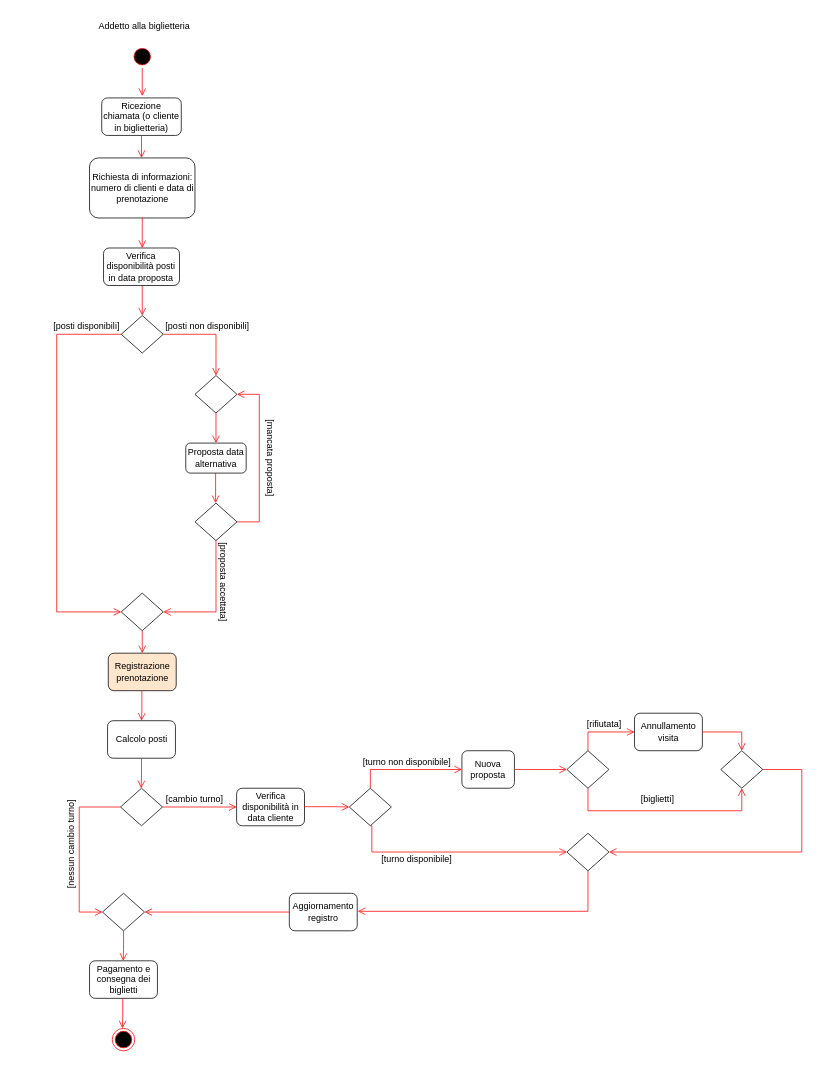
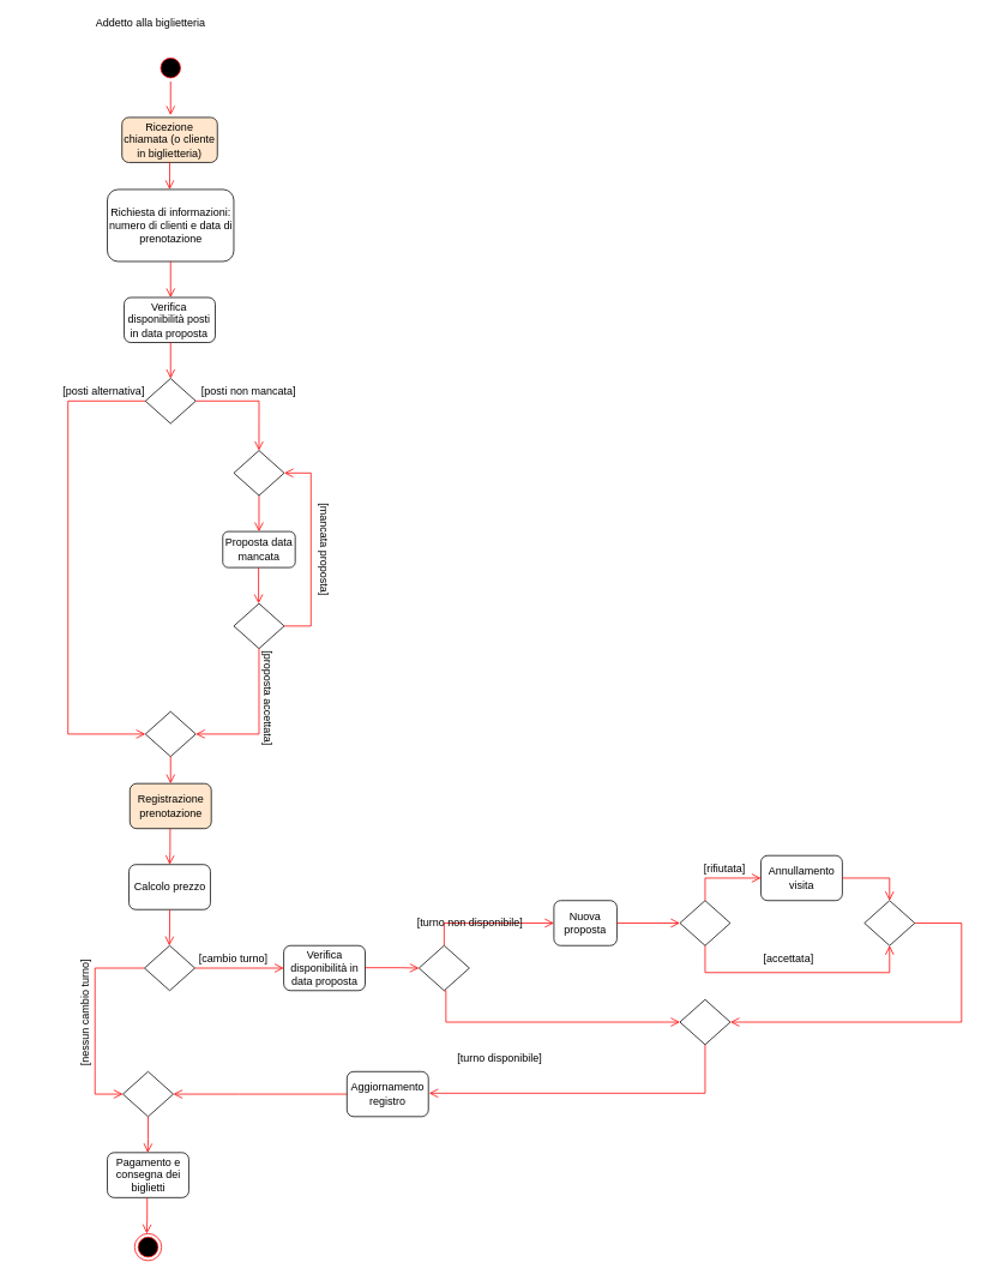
  <mxCell id="0" />
  <mxCell id="1" parent="0" />
  <mxCell id="2" value="" style="ellipse;html=1;shape=startState;fillColor=#000000;strokeColor=#ff0000;" parent="1" vertex="1"><mxGeometry x="174" y="60" width="30" height="30" as="geometry" /></mxCell>
  <mxCell id="3" value="" style="edgeStyle=orthogonalEdgeStyle;html=1;verticalAlign=bottom;endArrow=open;endSize=8;strokeColor=#ff0000;rounded=0;entryX=1.02;entryY=0.518;entryDx=0;entryDy=0;entryPerimeter=0;" parent="1" source="2" edge="1"><mxGeometry relative="1" as="geometry"><mxPoint x="189.02" y="127.4" as="targetPoint" /></mxGeometry></mxCell>
  <mxCell id="4" value="" style="ellipse;html=1;shape=endState;fillColor=#000000;strokeColor=#ff0000;" parent="1" vertex="1"><mxGeometry x="149" y="1370" width="30" height="30" as="geometry" /></mxCell>
- <mxCell id="5" value="Ricezione chiamata (o cliente in biglietteria)" style="rounded=1;whiteSpace=wrap;html=1;" parent="1" vertex="1"><mxGeometry x="135" y="130" width="106" height="50" as="geometry" /></mxCell>
+ <mxCell id="5" value="Ricezione chiamata (o cliente in biglietteria)" style="rounded=1;whiteSpace=wrap;html=1;fillColor=#ffe6cc;" parent="1" vertex="1"><mxGeometry x="135" y="130" width="106" height="50" as="geometry" /></mxCell>
  <mxCell id="6" value="" style="rhombus;whiteSpace=wrap;html=1;" parent="1" vertex="1"><mxGeometry x="161" y="420" width="56" height="50" as="geometry" /></mxCell>
  <mxCell id="7" value="" style="edgeStyle=orthogonalEdgeStyle;html=1;verticalAlign=bottom;endArrow=open;endSize=8;strokeColor=#ff0000;rounded=0;entryX=0.5;entryY=0;entryDx=0;entryDy=0;" parent="1" edge="1"><mxGeometry relative="1" as="geometry"><mxPoint x="188" y="210" as="targetPoint" /><mxPoint x="188" y="180" as="sourcePoint" /></mxGeometry></mxCell>
  <mxCell id="8" value="Richiesta di informazioni: numero di clienti e data di prenotazione" style="rounded=1;whiteSpace=wrap;html=1;" parent="1" vertex="1"><mxGeometry x="118.75" y="210" width="140.5" height="80" as="geometry" /></mxCell>
  <mxCell id="9" value="" style="edgeStyle=orthogonalEdgeStyle;html=1;verticalAlign=bottom;endArrow=open;endSize=8;strokeColor=#ff0000;rounded=0;exitX=0.5;exitY=1;exitDx=0;exitDy=0;" parent="1" source="8" edge="1"><mxGeometry relative="1" as="geometry"><mxPoint x="189" y="330" as="targetPoint" /><mxPoint x="172" y="290" as="sourcePoint" /></mxGeometry></mxCell>
  <mxCell id="10" value="Verifica disponibilità posti in data proposta" style="rounded=1;whiteSpace=wrap;html=1;" parent="1" vertex="1"><mxGeometry x="137.38" y="330" width="101.25" height="50" as="geometry" /></mxCell>
  <mxCell id="11" value="" style="edgeStyle=orthogonalEdgeStyle;html=1;verticalAlign=bottom;endArrow=open;endSize=8;strokeColor=#ff0000;rounded=0;exitX=0.5;exitY=1;exitDx=0;exitDy=0;" parent="1" edge="1"><mxGeometry relative="1" as="geometry"><mxPoint x="189" y="420" as="targetPoint" /><mxPoint x="189" y="380" as="sourcePoint" /></mxGeometry></mxCell>
  <mxCell id="12" value="" style="edgeStyle=orthogonalEdgeStyle;html=1;verticalAlign=bottom;endArrow=open;endSize=8;strokeColor=#ff0000;rounded=0;exitX=0;exitY=0.5;exitDx=0;exitDy=0;entryX=0;entryY=0.5;entryDx=0;entryDy=0;" parent="1" source="6" edge="1" target="26"><mxGeometry relative="1" as="geometry"><mxPoint x="82.51" y="508" as="targetPoint" /><mxPoint x="105" y="450" as="sourcePoint" /><Array as="points"><mxPoint x="75" y="445" /><mxPoint x="75" y="815" /></Array></mxGeometry></mxCell>
  <mxCell id="13" value="" style="edgeStyle=orthogonalEdgeStyle;html=1;verticalAlign=bottom;endArrow=open;endSize=8;strokeColor=#ff0000;rounded=0;exitX=1;exitY=0.5;exitDx=0;exitDy=0;entryX=0.5;entryY=0;entryDx=0;entryDy=0;" parent="1" source="6" target="19" edge="1"><mxGeometry relative="1" as="geometry"><mxPoint x="300" y="500" as="targetPoint" /><mxPoint x="265" y="440" as="sourcePoint" /></mxGeometry></mxCell>
  <mxCell id="14" value="Registrazione prenotazione" style="rounded=1;whiteSpace=wrap;html=1;fillColor=#ffe6cc;" parent="1" vertex="1"><mxGeometry x="143.75" y="870" width="90.5" height="50" as="geometry" /></mxCell>
- <mxCell id="15" value="[posti disponibili]" style="text;html=1;strokeColor=none;fillColor=none;align=center;verticalAlign=middle;whiteSpace=wrap;rounded=0;" parent="1" vertex="1"><mxGeometry x="65" y="420" width="100" height="30" as="geometry" /></mxCell>
- <mxCell id="16" value="[posti non disponibili]" style="text;html=1;strokeColor=none;fillColor=none;align=center;verticalAlign=middle;whiteSpace=wrap;rounded=0;" parent="1" vertex="1"><mxGeometry x="217" y="420" width="118" height="30" as="geometry" /></mxCell>
- <mxCell id="17" value="Proposta data alternativa" style="rounded=1;whiteSpace=wrap;html=1;" parent="1" vertex="1"><mxGeometry x="247" y="590" width="80.5" height="40" as="geometry" /></mxCell>
+ <mxCell id="15" value="[posti alternativa]" style="text;html=1;strokeColor=none;fillColor=none;align=center;verticalAlign=middle;whiteSpace=wrap;rounded=0;" parent="1" vertex="1"><mxGeometry x="65" y="420" width="100" height="30" as="geometry" /></mxCell>
+ <mxCell id="16" value="[posti non mancata]" style="text;html=1;strokeColor=none;fillColor=none;align=center;verticalAlign=middle;whiteSpace=wrap;rounded=0;" parent="1" vertex="1"><mxGeometry x="217" y="420" width="118" height="30" as="geometry" /></mxCell>
+ <mxCell id="17" value="Proposta data mancata" style="rounded=1;whiteSpace=wrap;html=1;" parent="1" vertex="1"><mxGeometry x="247" y="590" width="80.5" height="40" as="geometry" /></mxCell>
  <mxCell id="18" value="" style="edgeStyle=orthogonalEdgeStyle;html=1;verticalAlign=bottom;endArrow=open;endSize=8;strokeColor=#ff0000;rounded=0;exitX=0.5;exitY=1;exitDx=0;exitDy=0;entryX=0.5;entryY=0;entryDx=0;entryDy=0;" parent="1" edge="1" target="17" source="19"><mxGeometry relative="1" as="geometry"><mxPoint x="306.5" y="590" as="targetPoint" /><mxPoint x="306.5" y="550" as="sourcePoint" /></mxGeometry></mxCell>
  <mxCell id="19" value="" style="rhombus;whiteSpace=wrap;html=1;" parent="1" vertex="1"><mxGeometry x="259.25" y="500" width="56" height="50" as="geometry" /></mxCell>
  <mxCell id="20" value="" style="rhombus;whiteSpace=wrap;html=1;" parent="1" vertex="1"><mxGeometry x="259.25" y="670" width="56" height="50" as="geometry" /></mxCell>
  <mxCell id="21" value="" style="edgeStyle=orthogonalEdgeStyle;html=1;verticalAlign=bottom;endArrow=open;endSize=8;strokeColor=#ff0000;rounded=0;exitX=0.5;exitY=1;exitDx=0;exitDy=0;" parent="1" edge="1"><mxGeometry relative="1" as="geometry"><mxPoint x="286.75" y="670" as="targetPoint" /><mxPoint x="286.75" y="630" as="sourcePoint" /></mxGeometry></mxCell>
  <mxCell id="22" value="" style="edgeStyle=orthogonalEdgeStyle;html=1;verticalAlign=bottom;endArrow=open;endSize=8;strokeColor=#ff0000;rounded=0;entryX=1;entryY=0.5;entryDx=0;entryDy=0;exitX=1;exitY=0.5;exitDx=0;exitDy=0;" parent="1" target="19" edge="1" source="20"><mxGeometry relative="1" as="geometry"><mxPoint x="335" y="790" as="targetPoint" /><mxPoint x="335" y="700" as="sourcePoint" /><Array as="points"><mxPoint x="345" y="695" /><mxPoint x="345" y="525" /></Array></mxGeometry></mxCell>
  <mxCell id="23" value="" style="edgeStyle=orthogonalEdgeStyle;html=1;verticalAlign=bottom;endArrow=open;endSize=8;strokeColor=#ff0000;rounded=0;entryX=1;entryY=0.5;entryDx=0;entryDy=0;exitX=0.5;exitY=1;exitDx=0;exitDy=0;" parent="1" target="26" edge="1" source="20"><mxGeometry relative="1" as="geometry"><mxPoint x="307" y="820" as="targetPoint" /><mxPoint x="285" y="720" as="sourcePoint" /><Array as="points"><mxPoint x="287" y="815" /></Array></mxGeometry></mxCell>
  <mxCell id="24" value="[proposta accettata]" style="text;html=1;strokeColor=none;fillColor=none;align=center;verticalAlign=middle;whiteSpace=wrap;rounded=0;rotation=90;" parent="1" vertex="1"><mxGeometry x="238.63" y="760" width="118" height="30" as="geometry" /></mxCell>
  <mxCell id="25" value="[mancata proposta]" style="text;html=1;strokeColor=none;fillColor=none;align=center;verticalAlign=middle;whiteSpace=wrap;rounded=0;rotation=90;" parent="1" vertex="1"><mxGeometry x="301" y="595" width="118" height="30" as="geometry" /></mxCell>
  <mxCell id="26" value="" style="rhombus;whiteSpace=wrap;html=1;" parent="1" vertex="1"><mxGeometry x="161" y="790" width="56" height="50" as="geometry" /></mxCell>
  <mxCell id="27" value="" style="edgeStyle=orthogonalEdgeStyle;html=1;verticalAlign=bottom;endArrow=open;endSize=8;strokeColor=#ff0000;rounded=0;exitX=0.5;exitY=1;exitDx=0;exitDy=0;" parent="1" edge="1"><mxGeometry relative="1" as="geometry"><mxPoint x="188" y="960" as="targetPoint" /><mxPoint x="188.5" y="920" as="sourcePoint" /><Array as="points"><mxPoint x="189" y="945" /></Array></mxGeometry></mxCell>
- <mxCell id="28" value="Addetto alla biglietteria" style="text;html=1;strokeColor=none;fillColor=none;align=center;verticalAlign=middle;whiteSpace=wrap;rounded=0;" parent="1" vertex="1"><mxGeometry x="117.25" y="20" width="150" height="30" as="geometry" /></mxCell>
+ <mxCell id="28" value="Addetto alla biglietteria" style="text;html=1;strokeColor=none;fillColor=none;align=center;verticalAlign=middle;whiteSpace=wrap;rounded=0;" parent="1" vertex="1"><mxGeometry x="92.25" y="10" width="150" height="30" as="geometry" /></mxCell>
  <mxCell id="29" value="" style="edgeStyle=orthogonalEdgeStyle;html=1;verticalAlign=bottom;endArrow=open;endSize=8;strokeColor=#ff0000;rounded=0;exitX=0.5;exitY=1;exitDx=0;exitDy=0;" edge="1" parent="1"><mxGeometry relative="1" as="geometry"><mxPoint x="189" y="870" as="targetPoint" /><mxPoint x="189" y="840" as="sourcePoint" /><Array as="points"><mxPoint x="189.5" y="865" /></Array></mxGeometry></mxCell>
- <mxCell id="30" value="Calcolo posti" style="rounded=1;whiteSpace=wrap;html=1;" vertex="1" parent="1"><mxGeometry x="142.75" y="960" width="90.5" height="50" as="geometry" /></mxCell>
+ <mxCell id="30" value="Calcolo prezzo" style="rounded=1;whiteSpace=wrap;html=1;" vertex="1" parent="1"><mxGeometry x="142.75" y="960" width="90.5" height="50" as="geometry" /></mxCell>
  <mxCell id="31" value="" style="edgeStyle=orthogonalEdgeStyle;html=1;verticalAlign=bottom;endArrow=open;endSize=8;strokeColor=#ff0000;rounded=0;exitX=0.5;exitY=1;exitDx=0;exitDy=0;" edge="1" parent="1"><mxGeometry relative="1" as="geometry"><mxPoint x="187.5" y="1050" as="targetPoint" /><mxPoint x="188" y="1010" as="sourcePoint" /><Array as="points"><mxPoint x="188.5" y="1035" /></Array></mxGeometry></mxCell>
  <mxCell id="32" value="Pagamento e consegna dei biglietti" style="rounded=1;whiteSpace=wrap;html=1;" vertex="1" parent="1"><mxGeometry x="118.75" y="1280" width="90.5" height="50" as="geometry" /></mxCell>
  <mxCell id="33" value="" style="edgeStyle=orthogonalEdgeStyle;html=1;verticalAlign=bottom;endArrow=open;endSize=8;strokeColor=#ff0000;rounded=0;exitX=0.5;exitY=1;exitDx=0;exitDy=0;" edge="1" parent="1"><mxGeometry relative="1" as="geometry"><mxPoint x="162.5" y="1370" as="targetPoint" /><mxPoint x="163" y="1330" as="sourcePoint" /><Array as="points"><mxPoint x="163.5" y="1355" /></Array></mxGeometry></mxCell>
  <mxCell id="34" value="" style="rhombus;whiteSpace=wrap;html=1;" vertex="1" parent="1"><mxGeometry x="160" y="1050" width="56" height="50" as="geometry" /></mxCell>
  <mxCell id="35" value="" style="edgeStyle=orthogonalEdgeStyle;html=1;verticalAlign=bottom;endArrow=open;endSize=8;strokeColor=#ff0000;rounded=0;exitX=1;exitY=0.5;exitDx=0;exitDy=0;entryX=0;entryY=0.5;entryDx=0;entryDy=0;" edge="1" parent="1" source="34" target="39"><mxGeometry relative="1" as="geometry"><mxPoint x="265" y="1075" as="targetPoint" /><mxPoint x="234.75" y="1070" as="sourcePoint" /><Array as="points" /></mxGeometry></mxCell>
  <mxCell id="36" value="" style="edgeStyle=orthogonalEdgeStyle;html=1;verticalAlign=bottom;endArrow=open;endSize=8;strokeColor=#ff0000;rounded=0;exitX=0;exitY=0.5;exitDx=0;exitDy=0;entryX=0;entryY=0.5;entryDx=0;entryDy=0;" edge="1" parent="1" source="34" target="37"><mxGeometry relative="1" as="geometry"><mxPoint x="105" y="1075" as="targetPoint" /><mxPoint x="15" y="1074.6" as="sourcePoint" /><Array as="points"><mxPoint x="105" y="1075" /><mxPoint x="105" y="1215" /></Array></mxGeometry></mxCell>
  <mxCell id="37" value="" style="rhombus;whiteSpace=wrap;html=1;" vertex="1" parent="1"><mxGeometry x="136" y="1190" width="56" height="50" as="geometry" /></mxCell>
  <mxCell id="38" value="" style="edgeStyle=orthogonalEdgeStyle;html=1;verticalAlign=bottom;endArrow=open;endSize=8;strokeColor=#ff0000;rounded=0;exitX=0.5;exitY=1;exitDx=0;exitDy=0;" edge="1" parent="1"><mxGeometry relative="1" as="geometry"><mxPoint x="163.6" y="1280" as="targetPoint" /><mxPoint x="164.1" y="1240" as="sourcePoint" /><Array as="points"><mxPoint x="164.6" y="1265" /></Array></mxGeometry></mxCell>
- <mxCell id="39" value="Verifica disponibilità in data cliente" style="rounded=1;whiteSpace=wrap;html=1;" vertex="1" parent="1"><mxGeometry x="314.75" y="1050" width="90.5" height="50" as="geometry" /></mxCell>
+ <mxCell id="39" value="Verifica disponibilità in data proposta" style="rounded=1;whiteSpace=wrap;html=1;" vertex="1" parent="1"><mxGeometry x="314.75" y="1050" width="90.5" height="50" as="geometry" /></mxCell>
  <mxCell id="40" value="[cambio turno]" style="text;html=1;strokeColor=none;fillColor=none;align=center;verticalAlign=middle;whiteSpace=wrap;rounded=0;rotation=0;" vertex="1" parent="1"><mxGeometry x="199.63" y="1050" width="118" height="30" as="geometry" /></mxCell>
  <mxCell id="41" value="[nessun cambio turno]" style="text;html=1;strokeColor=none;fillColor=none;align=center;verticalAlign=middle;whiteSpace=wrap;rounded=0;rotation=-90;" vertex="1" parent="1"><mxGeometry x="20.63" y="1110" width="149" height="30" as="geometry" /></mxCell>
  <mxCell id="42" value="" style="rhombus;whiteSpace=wrap;html=1;" vertex="1" parent="1"><mxGeometry x="465" y="1050" width="56" height="50" as="geometry" /></mxCell>
  <mxCell id="43" value="" style="edgeStyle=orthogonalEdgeStyle;html=1;verticalAlign=bottom;endArrow=open;endSize=8;strokeColor=#ff0000;rounded=0;exitX=1;exitY=0.5;exitDx=0;exitDy=0;" edge="1" parent="1"><mxGeometry relative="1" as="geometry"><mxPoint x="465" y="1075" as="targetPoint" /><mxPoint x="405.25" y="1074.6" as="sourcePoint" /><Array as="points"><mxPoint x="445" y="1075" /><mxPoint x="445" y="1075" /></Array></mxGeometry></mxCell>
  <mxCell id="44" value="" style="edgeStyle=orthogonalEdgeStyle;html=1;verticalAlign=bottom;endArrow=open;endSize=8;strokeColor=#ff0000;rounded=0;exitX=0.5;exitY=0;exitDx=0;exitDy=0;entryX=0;entryY=0.5;entryDx=0;entryDy=0;" edge="1" parent="1" source="42" target="46"><mxGeometry relative="1" as="geometry"><mxPoint x="554.75" y="1020.4" as="targetPoint" /><mxPoint x="495" y="1020" as="sourcePoint" /><Array as="points"><mxPoint x="493" y="1025" /></Array></mxGeometry></mxCell>
  <mxCell id="45" value="" style="edgeStyle=orthogonalEdgeStyle;html=1;verticalAlign=bottom;endArrow=open;endSize=8;strokeColor=#ff0000;rounded=0;exitX=0.5;exitY=1;exitDx=0;exitDy=0;entryX=0;entryY=0.5;entryDx=0;entryDy=0;" edge="1" parent="1" source="42" target="58"><mxGeometry relative="1" as="geometry"><mxPoint x="755" y="1130" as="targetPoint" /><mxPoint x="495" y="1150" as="sourcePoint" /><Array as="points"><mxPoint x="495" y="1100" /><mxPoint x="495" y="1135" /></Array></mxGeometry></mxCell>
  <mxCell id="46" value="Nuova proposta" style="rounded=1;whiteSpace=wrap;html=1;" vertex="1" parent="1"><mxGeometry x="615" y="1000" width="70" height="50" as="geometry" /></mxCell>
- <mxCell id="47" value="[turno non disponibile]" style="text;html=1;strokeColor=none;fillColor=none;align=center;verticalAlign=middle;whiteSpace=wrap;rounded=0;" vertex="1" parent="1"><mxGeometry x="482" y="1000" width="120" height="30" as="geometry" /></mxCell>
+ <mxCell id="47" value="[turno non disponibile]" style="text;html=1;strokeColor=none;fillColor=none;align=center;verticalAlign=middle;whiteSpace=wrap;rounded=0;" vertex="1" parent="1"><mxGeometry x="462" y="1010" width="120" height="30" as="geometry" /></mxCell>
  <mxCell id="48" value="" style="rhombus;whiteSpace=wrap;html=1;rotation=0;" vertex="1" parent="1"><mxGeometry x="755" y="1000" width="56" height="50" as="geometry" /></mxCell>
  <mxCell id="49" value="" style="edgeStyle=orthogonalEdgeStyle;html=1;verticalAlign=bottom;endArrow=open;endSize=8;strokeColor=#ff0000;rounded=0;exitX=1;exitY=0.5;exitDx=0;exitDy=0;" edge="1" parent="1" source="46"><mxGeometry relative="1" as="geometry"><mxPoint x="755" y="1025" as="targetPoint" /><mxPoint x="759" y="960" as="sourcePoint" /><Array as="points"><mxPoint x="735" y="1025" /><mxPoint x="735" y="1025" /></Array></mxGeometry></mxCell>
  <mxCell id="50" value="" style="edgeStyle=orthogonalEdgeStyle;html=1;verticalAlign=bottom;endArrow=open;endSize=8;strokeColor=#ff0000;rounded=0;exitX=0.5;exitY=1;exitDx=0;exitDy=0;entryX=0.5;entryY=1;entryDx=0;entryDy=0;" edge="1" parent="1" source="48" target="55"><mxGeometry relative="1" as="geometry"><mxPoint x="837" y="1080" as="targetPoint" /><mxPoint x="775" y="1050" as="sourcePoint" /><Array as="points"><mxPoint x="783" y="1080" /><mxPoint x="988" y="1080" /></Array></mxGeometry></mxCell>
  <mxCell id="51" value="" style="edgeStyle=orthogonalEdgeStyle;html=1;verticalAlign=bottom;endArrow=open;endSize=8;strokeColor=#ff0000;rounded=0;exitX=0.5;exitY=0;exitDx=0;exitDy=0;entryX=0;entryY=0.5;entryDx=0;entryDy=0;" edge="1" parent="1" source="48" target="52"><mxGeometry relative="1" as="geometry"><mxPoint x="829" y="980" as="targetPoint" /><mxPoint x="775" y="950" as="sourcePoint" /><Array as="points"><mxPoint x="783" y="975" /></Array></mxGeometry></mxCell>
  <mxCell id="52" value="Annullamento visita" style="rounded=1;whiteSpace=wrap;html=1;" vertex="1" parent="1"><mxGeometry x="845" y="950" width="90.5" height="50" as="geometry" /></mxCell>
- <mxCell id="53" value="[biglietti]" style="text;html=1;strokeColor=none;fillColor=none;align=center;verticalAlign=middle;whiteSpace=wrap;rounded=0;" vertex="1" parent="1"><mxGeometry x="815.5" y="1050" width="120" height="30" as="geometry" /></mxCell>
+ <mxCell id="53" value="[accettata]" style="text;html=1;strokeColor=none;fillColor=none;align=center;verticalAlign=middle;whiteSpace=wrap;rounded=0;" vertex="1" parent="1"><mxGeometry x="815.5" y="1050" width="120" height="30" as="geometry" /></mxCell>
  <mxCell id="54" value="[rifiutata]" style="text;html=1;strokeColor=none;fillColor=none;align=center;verticalAlign=middle;whiteSpace=wrap;rounded=0;" vertex="1" parent="1"><mxGeometry x="745" y="950" width="120" height="30" as="geometry" /></mxCell>
  <mxCell id="55" value="" style="rhombus;whiteSpace=wrap;html=1;rotation=0;" vertex="1" parent="1"><mxGeometry x="960" y="1000" width="56" height="50" as="geometry" /></mxCell>
  <mxCell id="56" value="" style="edgeStyle=orthogonalEdgeStyle;html=1;verticalAlign=bottom;endArrow=open;endSize=8;strokeColor=#ff0000;rounded=0;exitX=1;exitY=0.5;exitDx=0;exitDy=0;entryX=0.5;entryY=0;entryDx=0;entryDy=0;" edge="1" parent="1" source="52" target="55"><mxGeometry relative="1" as="geometry"><mxPoint x="1037" y="960" as="targetPoint" /><mxPoint x="975" y="985" as="sourcePoint" /><Array as="points"><mxPoint x="988" y="975" /></Array></mxGeometry></mxCell>
- <mxCell id="57" value="[turno disponibile]" style="text;html=1;strokeColor=none;fillColor=none;align=center;verticalAlign=middle;whiteSpace=wrap;rounded=0;" vertex="1" parent="1"><mxGeometry x="495" y="1130" width="120" height="30" as="geometry" /></mxCell>
+ <mxCell id="57" value="[turno disponibile]" style="text;html=1;strokeColor=none;fillColor=none;align=center;verticalAlign=middle;whiteSpace=wrap;rounded=0;" vertex="1" parent="1"><mxGeometry x="495" y="1160" width="120" height="30" as="geometry" /></mxCell>
  <mxCell id="58" value="" style="rhombus;whiteSpace=wrap;html=1;rotation=0;" vertex="1" parent="1"><mxGeometry x="755" y="1110" width="56" height="50" as="geometry" /></mxCell>
  <mxCell id="59" value="" style="edgeStyle=orthogonalEdgeStyle;html=1;verticalAlign=bottom;endArrow=open;endSize=8;strokeColor=#ff0000;rounded=0;exitX=1;exitY=0.5;exitDx=0;exitDy=0;entryX=1;entryY=0.5;entryDx=0;entryDy=0;" edge="1" parent="1" target="58"><mxGeometry relative="1" as="geometry"><mxPoint x="1068" y="1050" as="targetPoint" /><mxPoint x="1016" y="1025" as="sourcePoint" /><Array as="points"><mxPoint x="1068" y="1025" /><mxPoint x="1068" y="1135" /></Array></mxGeometry></mxCell>
  <mxCell id="60" value="Aggiornamento registro" style="rounded=1;whiteSpace=wrap;html=1;" vertex="1" parent="1"><mxGeometry x="385" y="1190" width="90.5" height="50" as="geometry" /></mxCell>
  <mxCell id="61" value="" style="edgeStyle=orthogonalEdgeStyle;html=1;verticalAlign=bottom;endArrow=open;endSize=8;strokeColor=#ff0000;rounded=0;exitX=0.5;exitY=1;exitDx=0;exitDy=0;" edge="1" parent="1" source="58"><mxGeometry relative="1" as="geometry"><mxPoint x="476.223" y="1214" as="targetPoint" /><mxPoint x="785" y="1179" as="sourcePoint" /><Array as="points"><mxPoint x="783" y="1214" /></Array></mxGeometry></mxCell>
  <mxCell id="62" value="" style="edgeStyle=orthogonalEdgeStyle;html=1;verticalAlign=bottom;endArrow=open;endSize=8;strokeColor=#ff0000;rounded=0;exitX=0;exitY=0.5;exitDx=0;exitDy=0;entryX=1;entryY=0.5;entryDx=0;entryDy=0;" edge="1" parent="1" source="60" target="37"><mxGeometry relative="1" as="geometry"><mxPoint x="241.003" y="1294" as="targetPoint" /><mxPoint x="547.78" y="1240" as="sourcePoint" /><Array as="points"><mxPoint x="265" y="1215" /><mxPoint x="265" y="1215" /></Array></mxGeometry></mxCell>
